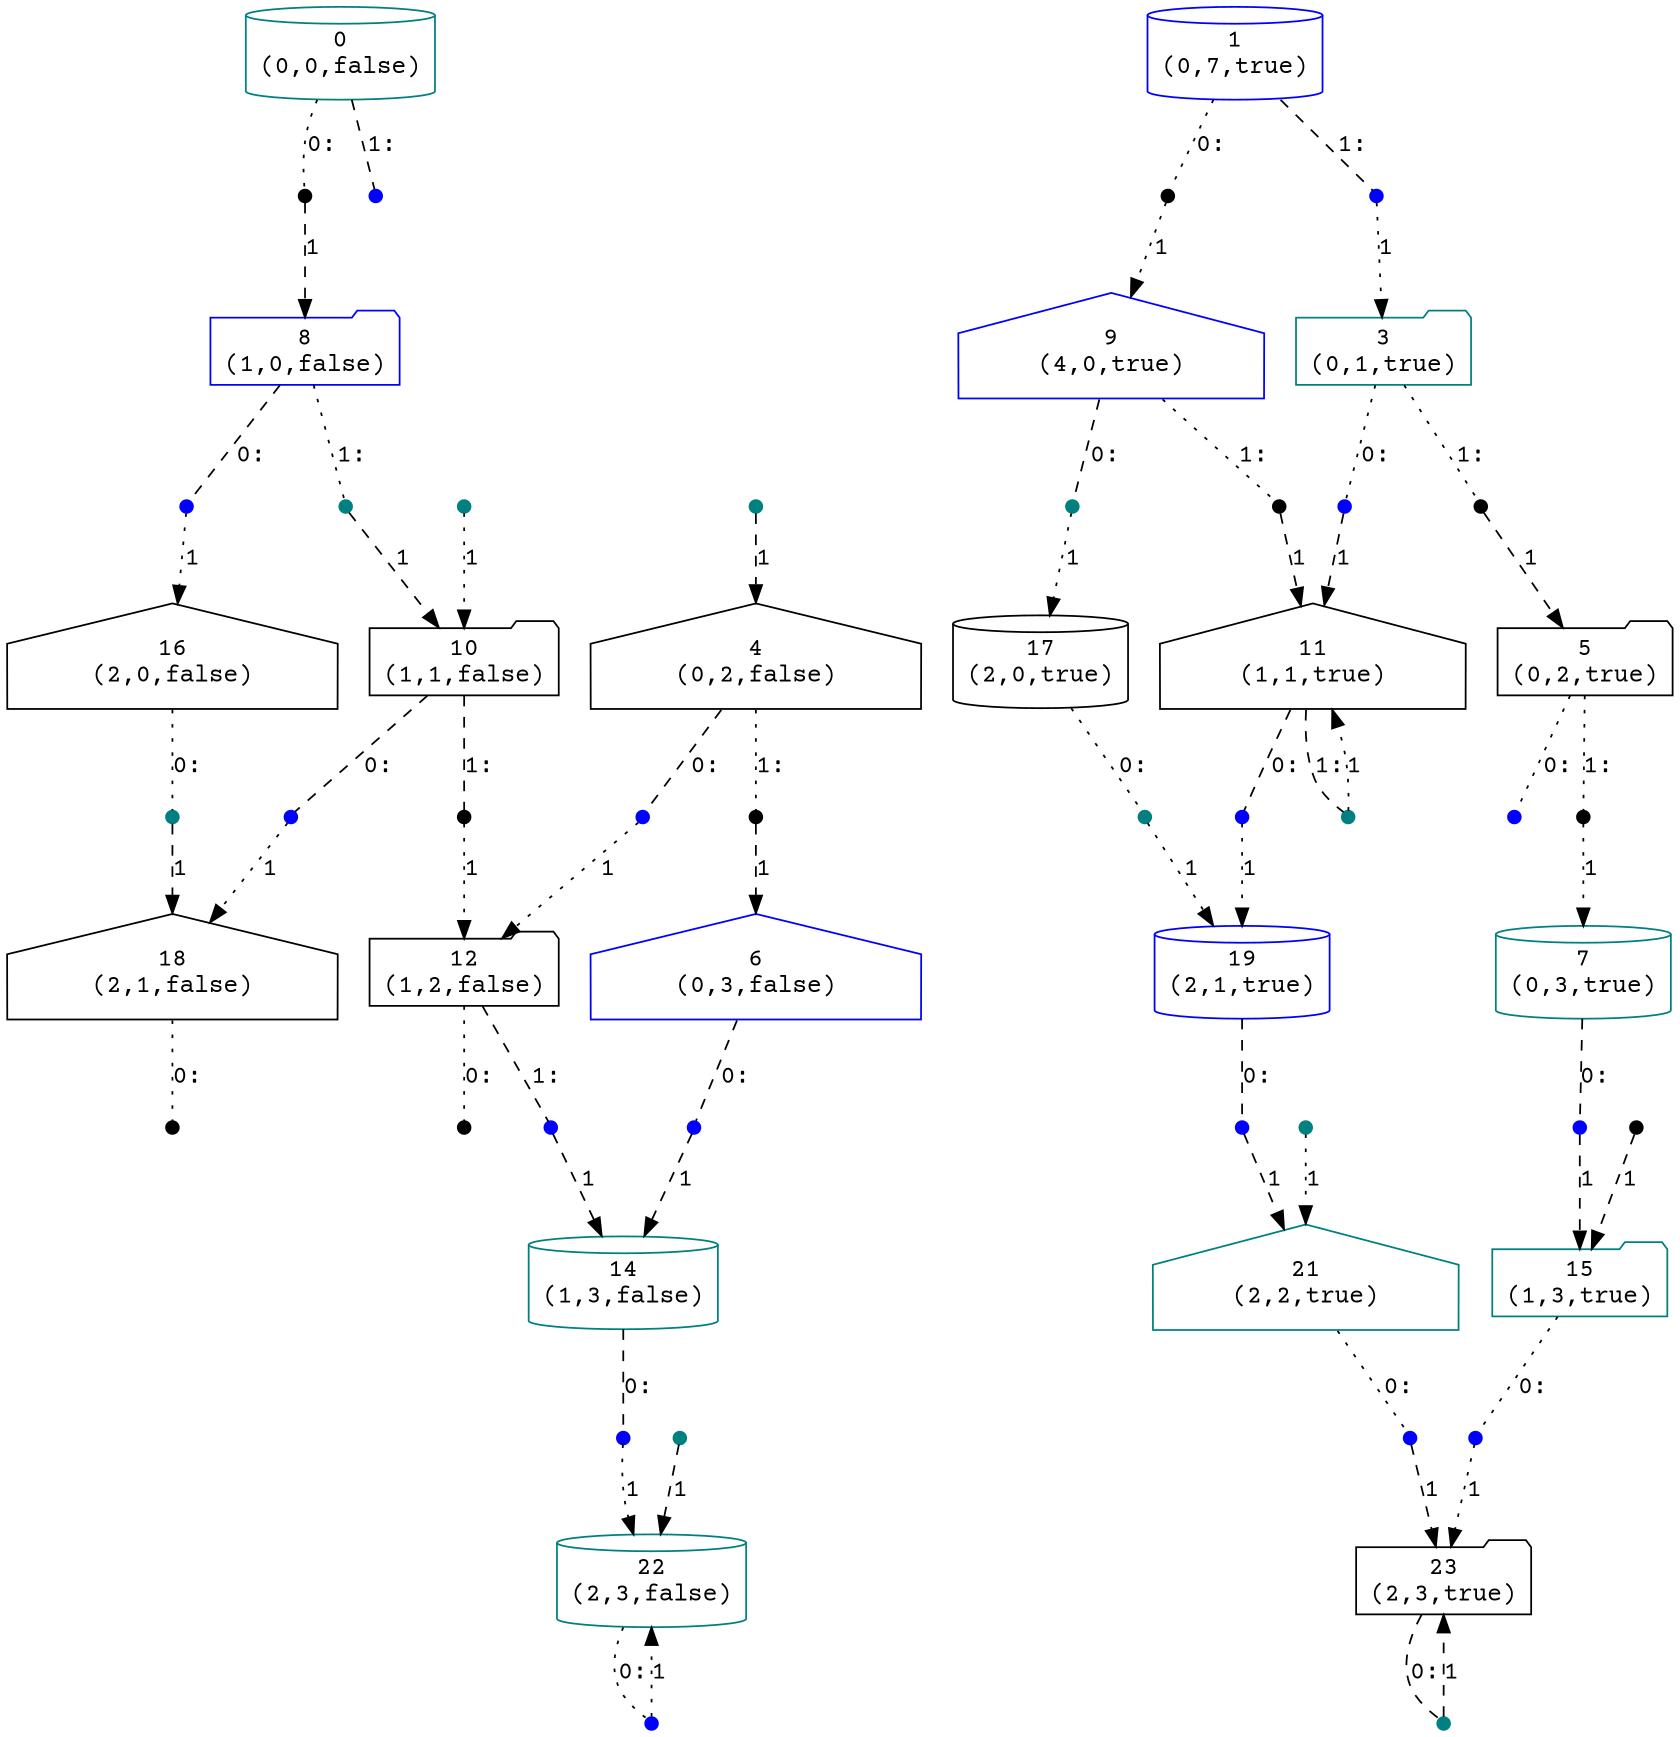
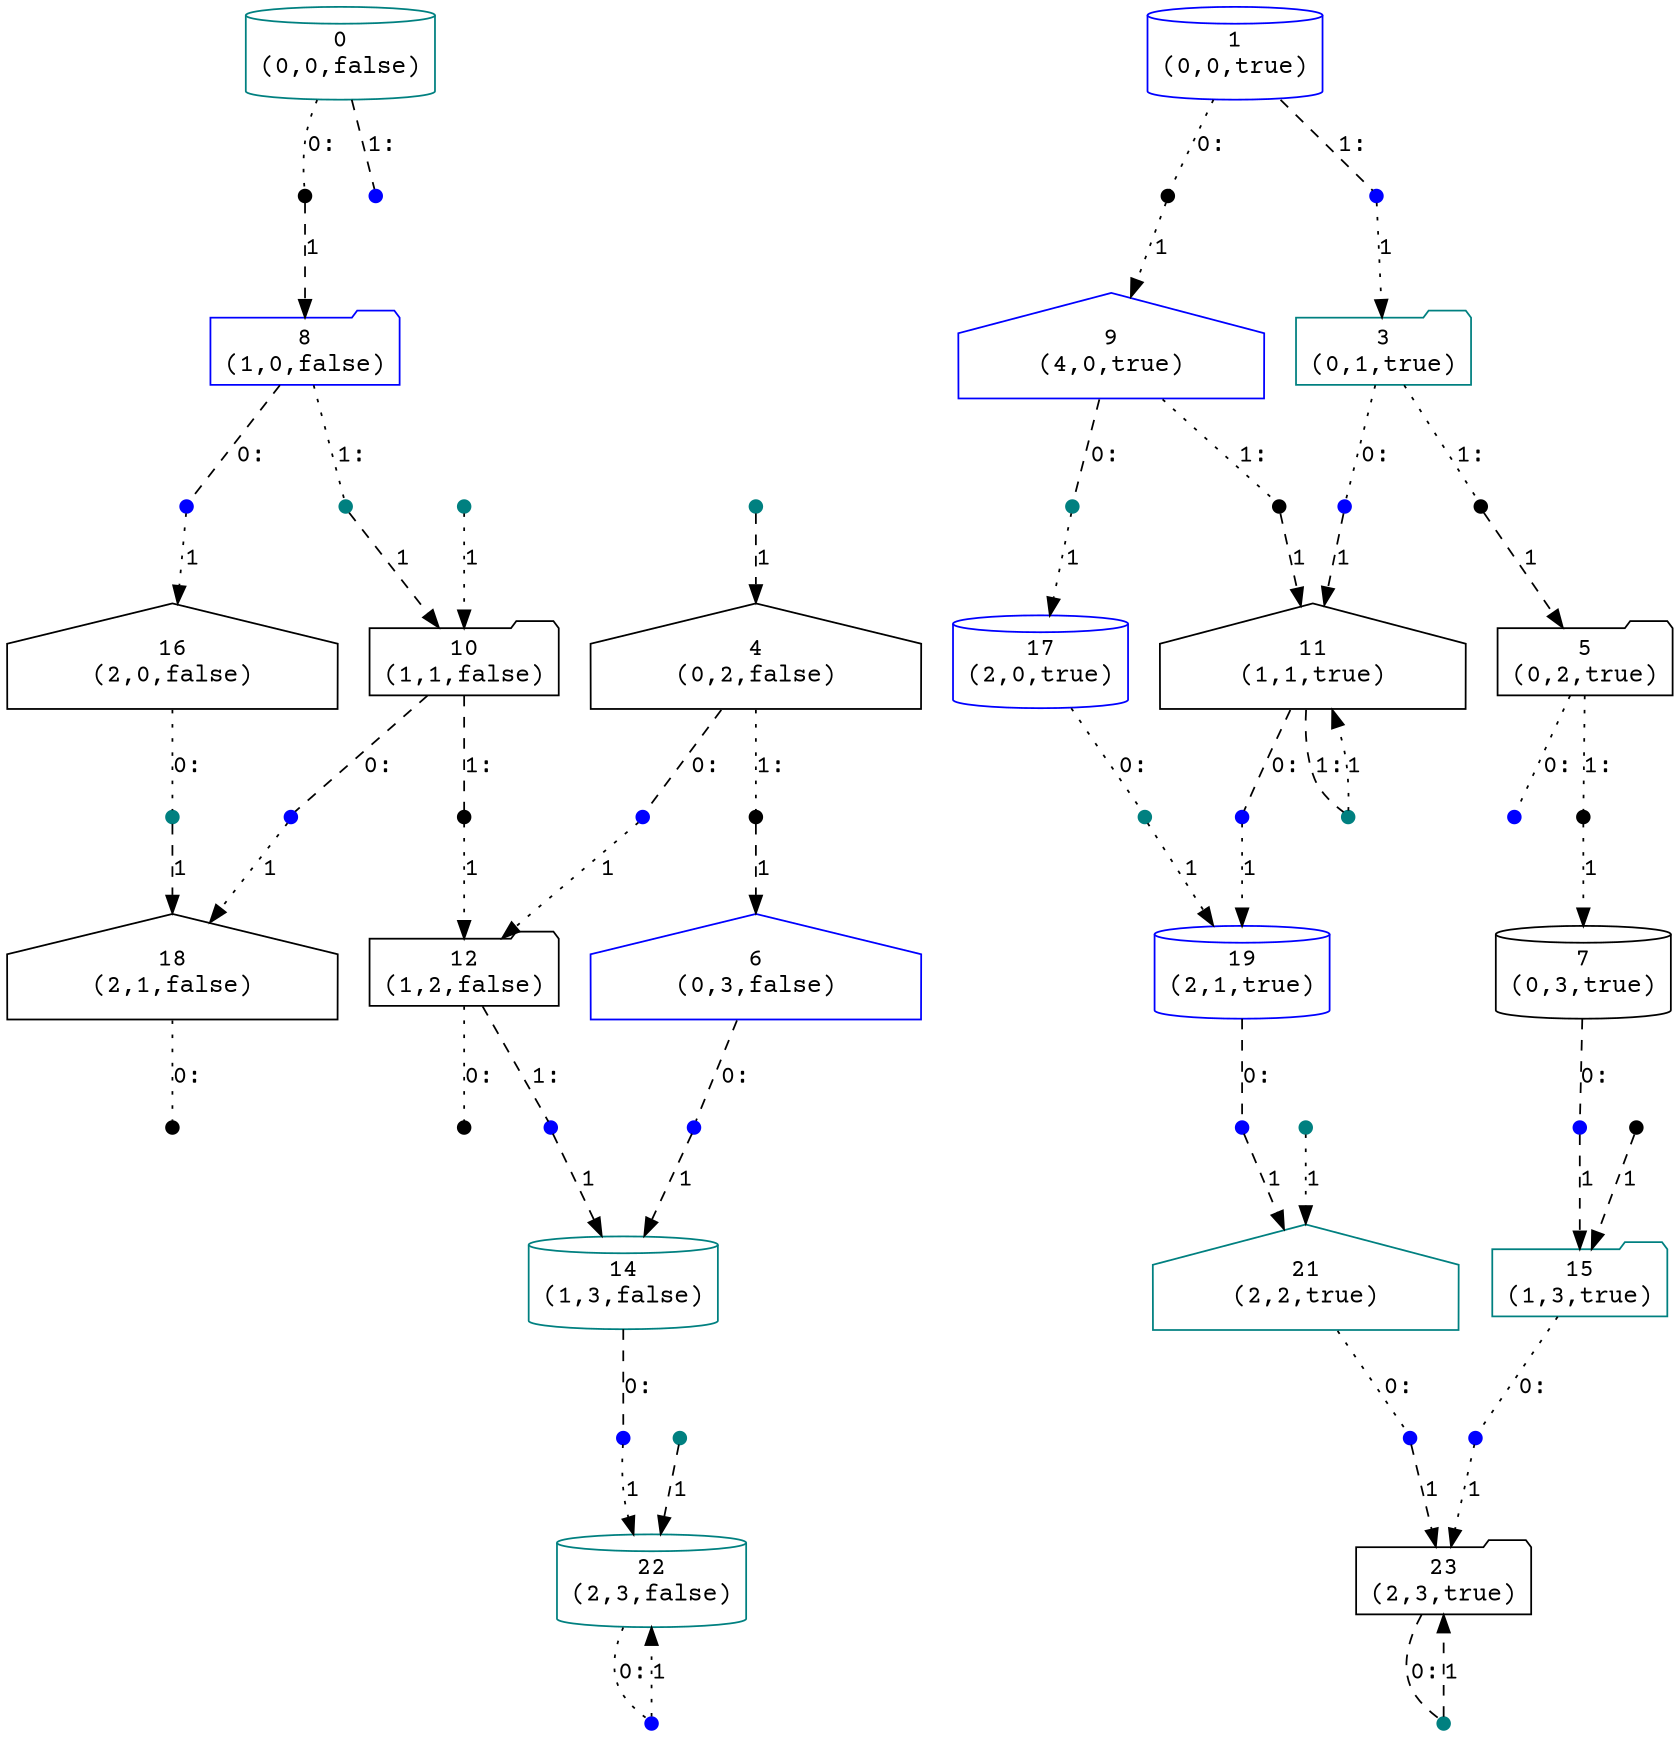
  digraph {
    fontname="Courier Prime"
    node [color=blue fontname="Courier Prime" shape=point]
    edge [fontname="Courier Prime" style=dotted]
    n1 [color=teal label="0\n(0,0,false)" shape=cylinder]
    n0_0 [color=black height=0.1 width=0.1]
    n0_1 [height=0.1 width=0.1]
    n4 [label="8\n(1,0,false)" shape=folder]
    n8_0 [height=0.1 width=0.1]
    n8_1 [color=teal height=0.1 width=0.1]
    n7 [color=black label="16\n(2,0,false)" shape=house]
    n8 [color=black label="10\n(1,1,false)" shape=folder]
    n2_0 [color=teal height=0.1 width=0.1]
    n2_1 [color=teal height=0.1 width=0.1]
    n11 [color=black label="4\n(0,2,false)" shape=house]
-   n12 [label="1\n(0,7,true)" shape=cylinder]
+   n12 [label="1\n(0,0,true)" shape=cylinder]
    n1_0 [color=black height=0.1 width=0.1]
    n1_1 [height=0.1 width=0.1]
    n15 [label="9\n(4,0,true)" shape=house]
    n16 [color=teal label="3\n(0,1,true)" shape=folder]
    n9_0 [color=teal height=0.1 width=0.1]
    n9_1 [color=black height=0.1 width=0.1]
-   n19 [color=black label="17\n(2,0,true)" shape=cylinder]
+   n19 [label="17\n(2,0,true)" shape=cylinder]
    n20 [color=black label="11\n(1,1,true)" shape=house]
    n3_0 [height=0.1 width=0.1]
    n3_1 [color=black height=0.1 width=0.1]
    n23 [color=black label="5\n(0,2,true)" shape=folder]
    n10_0 [height=0.1 width=0.1]
    n10_1 [color=black height=0.1 width=0.1]
    n26 [color=black label="18\n(2,1,false)" shape=house]
    n27 [color=black label="12\n(1,2,false)" shape=folder]
    n4_0 [height=0.1 width=0.1]
    n4_1 [color=black height=0.1 width=0.1]
    n30 [label="6\n(0,3,false)" shape=house]
    n11_0 [height=0.1 width=0.1]
    n11_1 [color=teal height=0.1 width=0.1]
    n33 [label="19\n(2,1,true)" shape=cylinder]
    n5_0 [height=0.1 width=0.1]
    n5_1 [color=black height=0.1 width=0.1]
-   n36 [color=teal label="7\n(0,3,true)" shape=cylinder]
+   n36 [color=black label="7\n(0,3,true)" shape=cylinder]
    n12_0 [color=black height=0.1 width=0.1]
    n12_1 [height=0.1 width=0.1]
    n39 [color=teal label="14\n(1,3,false)" shape=cylinder]
    n6_0 [height=0.1 width=0.1]
    n13_0 [color=teal height=0.1 width=0.1]
    n42 [color=teal label="21\n(2,2,true)" shape=house]
    n13_1 [color=black height=0.1 width=0.1]
    n44 [color=teal label="15\n(1,3,true)" shape=folder]
    n7_0 [height=0.1 width=0.1]
    n14_0 [height=0.1 width=0.1]
    n47 [color=teal label="22\n(2,3,false)" shape=cylinder]
    n15_0 [height=0.1 width=0.1]
    n49 [color=black label="23\n(2,3,true)" shape=folder]
    n16_0 [color=teal height=0.1 width=0.1]
    n17_0 [color=teal height=0.1 width=0.1]
    n18_0 [color=black height=0.1 width=0.1]
    n19_0 [height=0.1 width=0.1]
    n20_0 [color=teal height=0.1 width=0.1]
    n21_0 [height=0.1 width=0.1]
    n22_0 [height=0.1 width=0.1]
    n23_0 [color=teal height=0.1 width=0.1]
    n1 -> n0_0 [arrowhead=none label="0:"]
    n1 -> n0_1 [arrowhead=none label="1:" style=dashed]
    n0_0 -> n4 [label=1 style=dashed]
    n4 -> n8_0 [arrowhead=none label="0:" style=dashed]
    n4 -> n8_1 [arrowhead=none label="1:"]
    n8_0 -> n7 [label=1]
    n8_1 -> n8 [label=1 style=dashed]
    n7 -> n16_0 [arrowhead=none label="0:"]
    n8 -> n10_0 [arrowhead=none label="0:" style=dashed]
    n8 -> n10_1 [arrowhead=none label="1:" style=dashed]
    n2_0 -> n8 [label=1]
    n2_1 -> n11 [label=1 style=dashed]
    n11 -> n4_0 [arrowhead=none label="0:" style=dashed]
    n11 -> n4_1 [arrowhead=none label="1:"]
    n12 -> n1_0 [arrowhead=none label="0:"]
    n12 -> n1_1 [arrowhead=none label="1:" style=dashed]
    n1_0 -> n15 [label=1]
    n1_1 -> n16 [label=1]
    n15 -> n9_0 [arrowhead=none label="0:" style=dashed]
    n15 -> n9_1 [arrowhead=none label="1:"]
    n16 -> n3_0 [arrowhead=none label="0:"]
    n16 -> n3_1 [arrowhead=none label="1:"]
    n9_0 -> n19 [label=1]
    n9_1 -> n20 [label=1 style=dashed]
    n19 -> n17_0 [arrowhead=none label="0:"]
    n20 -> n11_0 [arrowhead=none label="0:" style=dashed]
    n20 -> n11_1 [arrowhead=none label="1:" style=dashed]
    n3_0 -> n20 [label=1 style=dashed]
    n3_1 -> n23 [label=1 style=dashed]
    n23 -> n5_0 [arrowhead=none label="0:"]
    n23 -> n5_1 [arrowhead=none label="1:"]
    n10_0 -> n26 [label=1]
    n10_1 -> n27 [label=1]
    n26 -> n18_0 [arrowhead=none label="0:"]
    n27 -> n12_0 [arrowhead=none label="0:"]
    n27 -> n12_1 [arrowhead=none label="1:" style=dashed]
    n4_0 -> n27 [label=1]
    n4_1 -> n30 [label=1 style=dashed]
    n30 -> n6_0 [arrowhead=none label="0:" style=dashed]
    n11_0 -> n33 [label=1]
    n11_1 -> n20 [label=1]
    n33 -> n19_0 [arrowhead=none label="0:" style=dashed]
    n5_1 -> n36 [label=1]
    n36 -> n7_0 [arrowhead=none label="0:" style=dashed]
    n12_1 -> n39 [label=1 style=dashed]
    n39 -> n14_0 [arrowhead=none label="0:" style=dashed]
    n6_0 -> n39 [label=1 style=dashed]
    n13_0 -> n42 [label=1]
    n42 -> n21_0 [arrowhead=none label="0:"]
    n13_1 -> n44 [label=1 style=dashed]
    n44 -> n15_0 [arrowhead=none label="0:"]
    n7_0 -> n44 [label=1 style=dashed]
    n14_0 -> n47 [label=1]
    n47 -> n22_0 [arrowhead=none label="0:"]
    n15_0 -> n49 [label=1]
    n49 -> n23_0 [arrowhead=none label="0:" style=dashed]
    n16_0 -> n26 [label=1 style=dashed]
    n17_0 -> n33 [label=1]
    n19_0 -> n42 [label=1 style=dashed]
    n20_0 -> n47 [label=1 style=dashed]
    n21_0 -> n49 [label=1 style=dashed]
    n22_0 -> n47 [label=1]
    n23_0 -> n49 [label=1 style=dashed]
  }
